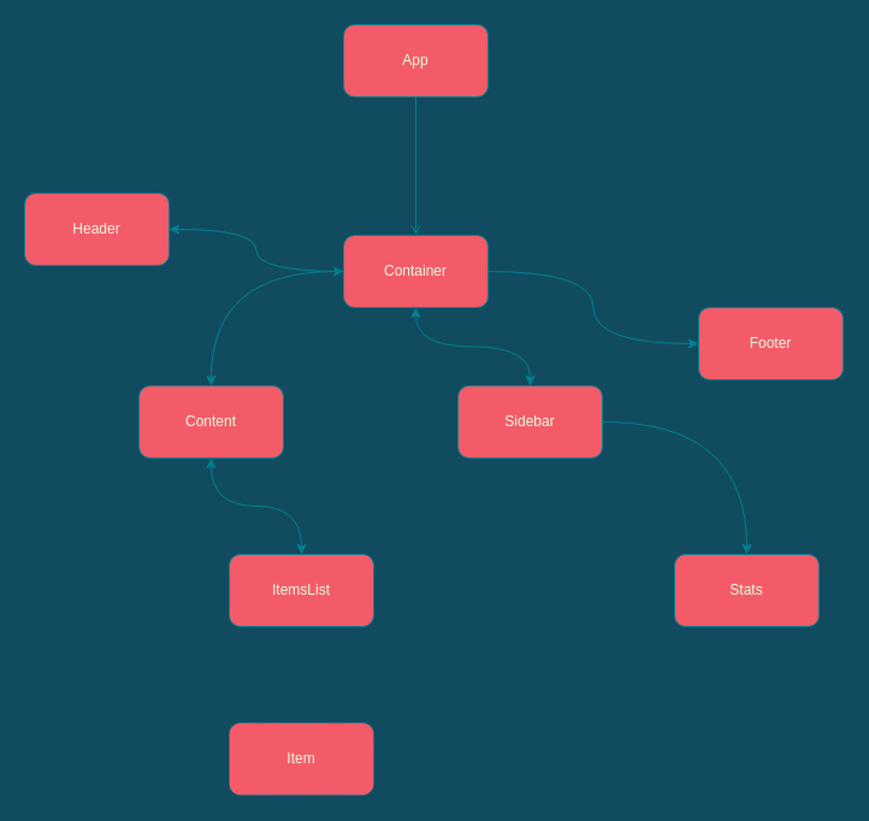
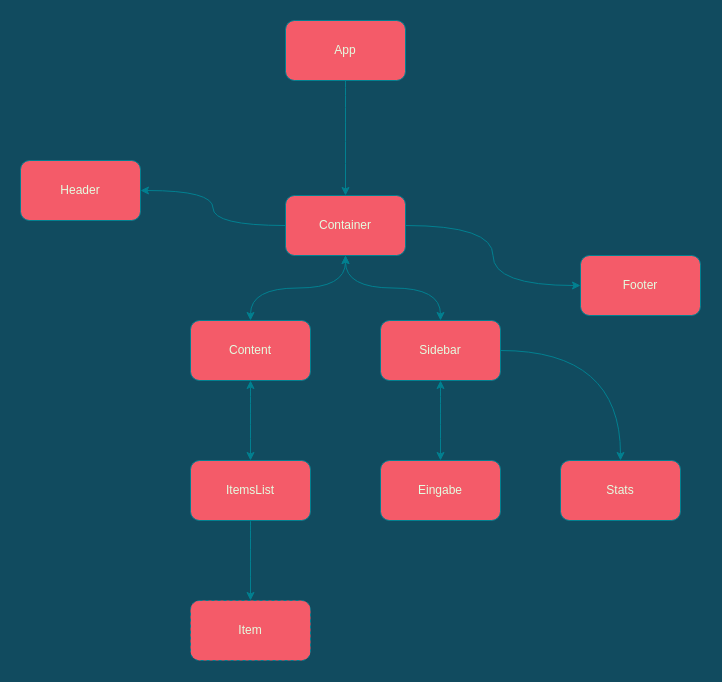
  <mxCell id="0" />
  <mxCell id="1" parent="0" />
- <mxCell id="2" value="" style="edgeStyle=orthogonalEdgeStyle;rounded=1;orthogonalLoop=1;jettySize=auto;html=1;labelBackgroundColor=#114B5F;strokeColor=#028090;fontColor=#E4FDE1;curved=1;endArrow=open;" parent="1" source="3" target="8" edge="1"><mxGeometry relative="1" as="geometry" /></mxCell>
+ <mxCell id="2" value="" style="edgeStyle=orthogonalEdgeStyle;rounded=1;orthogonalLoop=1;jettySize=auto;html=1;labelBackgroundColor=#114B5F;strokeColor=#028090;fontColor=#E4FDE1;curved=1;" parent="1" source="3" target="8" edge="1"><mxGeometry relative="1" as="geometry" /></mxCell>
  <mxCell id="3" value="App" style="rounded=1;whiteSpace=wrap;html=1;fillColor=#F45B69;strokeColor=#028090;fontColor=#E4FDE1;" parent="1" vertex="1"><mxGeometry x="285" y="20" width="120" height="60" as="geometry" /></mxCell>
  <mxCell id="4" value="" style="edgeStyle=orthogonalEdgeStyle;rounded=1;orthogonalLoop=1;jettySize=auto;html=1;labelBackgroundColor=#114B5F;strokeColor=#028090;fontColor=#E4FDE1;curved=1;" parent="1" source="8" target="9" edge="1"><mxGeometry relative="1" as="geometry" /></mxCell>
  <mxCell id="5" value="" style="edgeStyle=orthogonalEdgeStyle;rounded=1;orthogonalLoop=1;jettySize=auto;html=1;labelBackgroundColor=#114B5F;strokeColor=#028090;fontColor=#E4FDE1;curved=1;startArrow=classic;startFill=1;" parent="1" source="8" target="11" edge="1"><mxGeometry relative="1" as="geometry" /></mxCell>
  <mxCell id="6" value="" style="edgeStyle=orthogonalEdgeStyle;rounded=1;orthogonalLoop=1;jettySize=auto;html=1;labelBackgroundColor=#114B5F;strokeColor=#028090;fontColor=#E4FDE1;curved=1;startArrow=classic;startFill=1;" parent="1" source="8" target="14" edge="1"><mxGeometry relative="1" as="geometry" /></mxCell>
  <mxCell id="7" value="" style="edgeStyle=orthogonalEdgeStyle;rounded=1;orthogonalLoop=1;jettySize=auto;html=1;labelBackgroundColor=#114B5F;strokeColor=#028090;fontColor=#E4FDE1;curved=1;" parent="1" source="8" target="15" edge="1"><mxGeometry relative="1" as="geometry" /></mxCell>
  <mxCell id="8" value="Container" style="rounded=1;whiteSpace=wrap;html=1;fillColor=#F45B69;strokeColor=#028090;fontColor=#E4FDE1;" parent="1" vertex="1"><mxGeometry x="285" y="195" width="120" height="60" as="geometry" /></mxCell>
  <mxCell id="9" value="Header" style="rounded=1;whiteSpace=wrap;html=1;fillColor=#F45B69;strokeColor=#028090;fontColor=#E4FDE1;" parent="1" vertex="1"><mxGeometry x="20" y="160" width="120" height="60" as="geometry" /></mxCell>
  <mxCell id="10" value="" style="edgeStyle=orthogonalEdgeStyle;rounded=1;orthogonalLoop=1;jettySize=auto;html=1;labelBackgroundColor=#114B5F;strokeColor=#028090;fontColor=#E4FDE1;curved=1;startArrow=classic;startFill=1;" parent="1" source="11" target="19" edge="1"><mxGeometry relative="1" as="geometry" /></mxCell>
- <mxCell id="11" value="Content" style="rounded=1;whiteSpace=wrap;html=1;fillColor=#F45B69;strokeColor=#028090;fontColor=#E4FDE1;" parent="1" vertex="1"><mxGeometry x="115" y="320" width="120" height="60" as="geometry" /></mxCell>
+ <mxCell id="11" value="Content" style="rounded=1;whiteSpace=wrap;html=1;fillColor=#F45B69;strokeColor=#028090;fontColor=#E4FDE1;" parent="1" vertex="1"><mxGeometry x="190" y="320" width="120" height="60" as="geometry" /></mxCell>
+ <mxCell id="12" value="" style="edgeStyle=orthogonalEdgeStyle;rounded=1;orthogonalLoop=1;jettySize=auto;html=1;labelBackgroundColor=#114B5F;strokeColor=#028090;fontColor=#E4FDE1;curved=1;startArrow=classic;startFill=1;" parent="1" source="14" target="16" edge="1"><mxGeometry relative="1" as="geometry" /></mxCell>
  <mxCell id="13" value="" style="edgeStyle=orthogonalEdgeStyle;rounded=1;orthogonalLoop=1;jettySize=auto;html=1;labelBackgroundColor=#114B5F;strokeColor=#028090;fontColor=#E4FDE1;curved=1;" parent="1" source="14" target="17" edge="1"><mxGeometry relative="1" as="geometry" /></mxCell>
  <mxCell id="14" value="Sidebar" style="rounded=1;whiteSpace=wrap;html=1;fillColor=#F45B69;strokeColor=#028090;fontColor=#E4FDE1;" parent="1" vertex="1"><mxGeometry x="380" y="320" width="120" height="60" as="geometry" /></mxCell>
  <mxCell id="15" value="Footer" style="rounded=1;whiteSpace=wrap;html=1;fillColor=#F45B69;strokeColor=#028090;fontColor=#E4FDE1;" parent="1" vertex="1"><mxGeometry x="580" y="255" width="120" height="60" as="geometry" /></mxCell>
+ <mxCell id="16" value="Eingabe" style="rounded=1;whiteSpace=wrap;html=1;fillColor=#F45B69;strokeColor=#028090;fontColor=#E4FDE1;" parent="1" vertex="1"><mxGeometry x="380" y="460" width="120" height="60" as="geometry" /></mxCell>
  <mxCell id="17" value="Stats&lt;br&gt;" style="rounded=1;whiteSpace=wrap;html=1;fillColor=#F45B69;strokeColor=#028090;fontColor=#E4FDE1;" parent="1" vertex="1"><mxGeometry x="560" y="460" width="120" height="60" as="geometry" /></mxCell>
+ <mxCell id="18" value="" style="edgeStyle=orthogonalEdgeStyle;curved=1;rounded=1;orthogonalLoop=1;jettySize=auto;html=1;fontColor=#E4FDE1;strokeColor=#028090;fillColor=#F45B69;" parent="1" source="19" target="20" edge="1"><mxGeometry relative="1" as="geometry" /></mxCell>
  <mxCell id="19" value="ItemsList" style="rounded=1;whiteSpace=wrap;html=1;fillColor=#F45B69;strokeColor=#028090;fontColor=#E4FDE1;" parent="1" vertex="1"><mxGeometry x="190" y="460" width="120" height="60" as="geometry" /></mxCell>
  <mxCell id="20" value="Item" style="rounded=1;whiteSpace=wrap;html=1;fillColor=#F45B69;strokeColor=#028090;fontColor=#E4FDE1;dashed=1;" parent="1" vertex="1"><mxGeometry x="190" y="600" width="120" height="60" as="geometry" /></mxCell>
